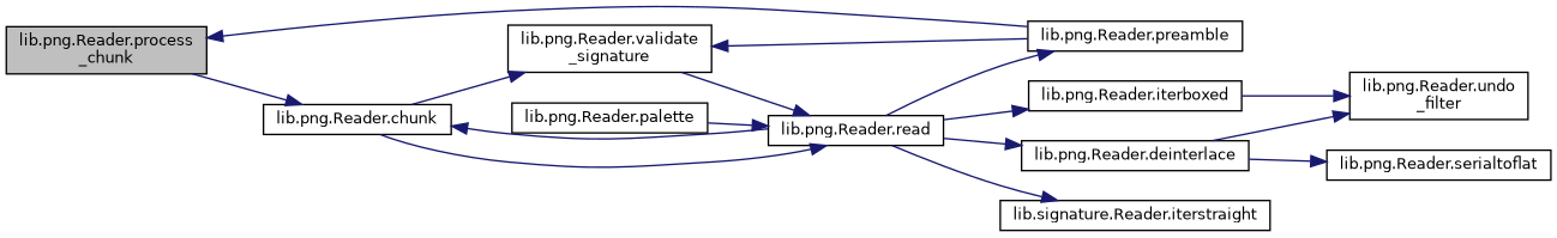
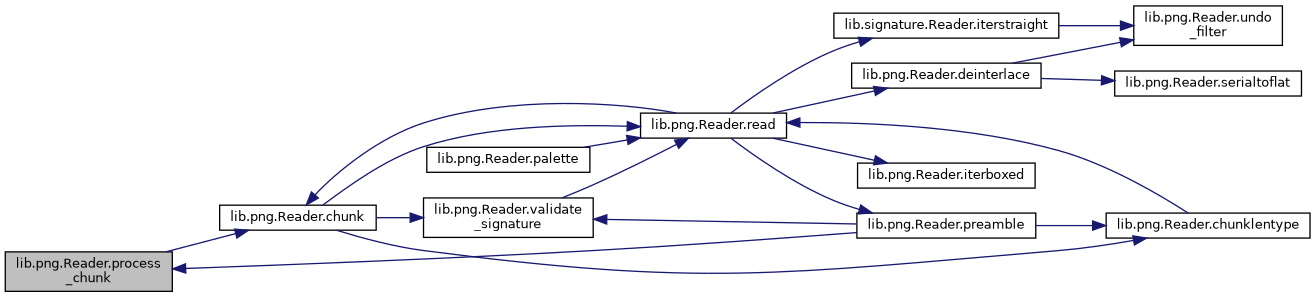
  digraph {
    rankdir=LR
    node [color=black fillcolor=white fontname=Helvetica fontsize=10 shape=record style=filled]
    edge [color=midnightblue fontname=Helvetica fontsize=10 labelfontname=Helvetica labelfontsize=10 style=solid]
    n1 [fillcolor=grey75 fontcolor=black height=0.2 label="lib.png.Reader.process\l_chunk" width=0.4]
    n2 [height=0.2 label="lib.png.Reader.chunk" width=0.4]
    n3 [height=0.2 label="lib.png.Reader.validate\l_signature" width=0.4]
    n4 [height=0.2 label="lib.png.Reader.read" width=0.4]
+   n5 [height=0.2 label="lib.png.Reader.chunklentype" width=0.4]
    n6 [height=0.2 label="lib.png.Reader.preamble" width=0.4]
    n7 [height=0.2 label="lib.png.Reader.deinterlace" width=0.4]
    n8 [height=0.2 label="lib.png.Reader.iterboxed" width=0.4]
    n9 [height=0.2 label="lib.signature.Reader.iterstraight" width=0.4]
    n10 [height=0.2 label="lib.png.Reader.undo\l_filter" width=0.4]
    n11 [height=0.2 label="lib.png.Reader.serialtoflat" width=0.4]
    n12 [height=0.2 label="lib.png.Reader.palette" width=0.4]
    n1 -> n2
    n2 -> n3
    n2 -> n4
+   n2 -> n5
    n3 -> n4
    n4 -> n2
    n4 -> n6
    n4 -> n7
    n4 -> n8
    n4 -> n9
+   n5 -> n4
    n6 -> n1
    n6 -> n3
+   n6 -> n5
    n7 -> n10
    n7 -> n11
-   n8 -> n10
+   n9 -> n10
    n12 -> n4
  }
